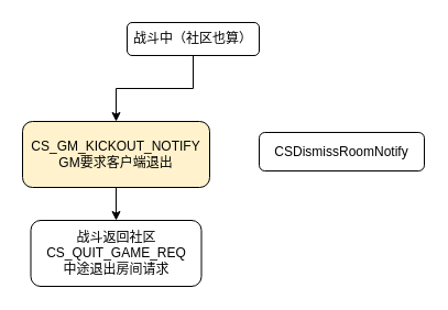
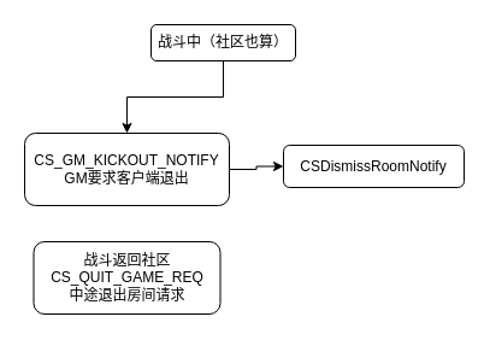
  <mxCell id="0" />
  <mxCell id="1" parent="0" />
  <mxCell id="2" style="edgeStyle=orthogonalEdgeStyle;rounded=0;orthogonalLoop=1;jettySize=auto;html=1;entryX=0.5;entryY=0;entryDx=0;entryDy=0;" edge="1" parent="1" source="3" target="5"><mxGeometry relative="1" as="geometry" /></mxCell>
- <mxCell id="3" value="战斗中（社区也算）" style="rounded=1;whiteSpace=wrap;html=1;" vertex="1" parent="1"><mxGeometry x="115" y="20" width="120" height="30" as="geometry" /></mxCell>
- <mxCell id="4" style="edgeStyle=orthogonalEdgeStyle;rounded=0;orthogonalLoop=1;jettySize=auto;html=1;" edge="1" parent="1" source="5" target="6"><mxGeometry relative="1" as="geometry" /></mxCell>
- <mxCell id="5" value="CS_GM_KICKOUT_NOTIFY&lt;br&gt;GM要求客户端退出" style="rounded=1;whiteSpace=wrap;html=1;fillColor=#fff2cc;" vertex="1" parent="1"><mxGeometry x="20" y="110" width="170" height="60" as="geometry" /></mxCell>
+ <mxCell id="3" value="战斗中（社区也算）" style="rounded=1;whiteSpace=wrap;html=1;" vertex="1" parent="1"><mxGeometry x="125" y="20" width="120" height="30" as="geometry" /></mxCell>
+ <mxCell id="4" style="edgeStyle=orthogonalEdgeStyle;rounded=0;orthogonalLoop=1;jettySize=auto;html=1;" edge="1" parent="1" source="5" target="7"><mxGeometry relative="1" as="geometry" /></mxCell>
+ <mxCell id="5" value="CS_GM_KICKOUT_NOTIFY&lt;br&gt;GM要求客户端退出" style="rounded=1;whiteSpace=wrap;html=1;" vertex="1" parent="1"><mxGeometry x="20" y="110" width="170" height="60" as="geometry" /></mxCell>
  <mxCell id="6" value="战斗返回社区&lt;br&gt;CS_QUIT_GAME_REQ&lt;br&gt;中途退出房间请求" style="rounded=1;whiteSpace=wrap;html=1;" vertex="1" parent="1"><mxGeometry x="27.5" y="200" width="155" height="60" as="geometry" /></mxCell>
  <mxCell id="7" value="CSDismissRoomNotify" style="rounded=1;whiteSpace=wrap;html=1;" vertex="1" parent="1"><mxGeometry x="235" y="120" width="150" height="35" as="geometry" /></mxCell>
